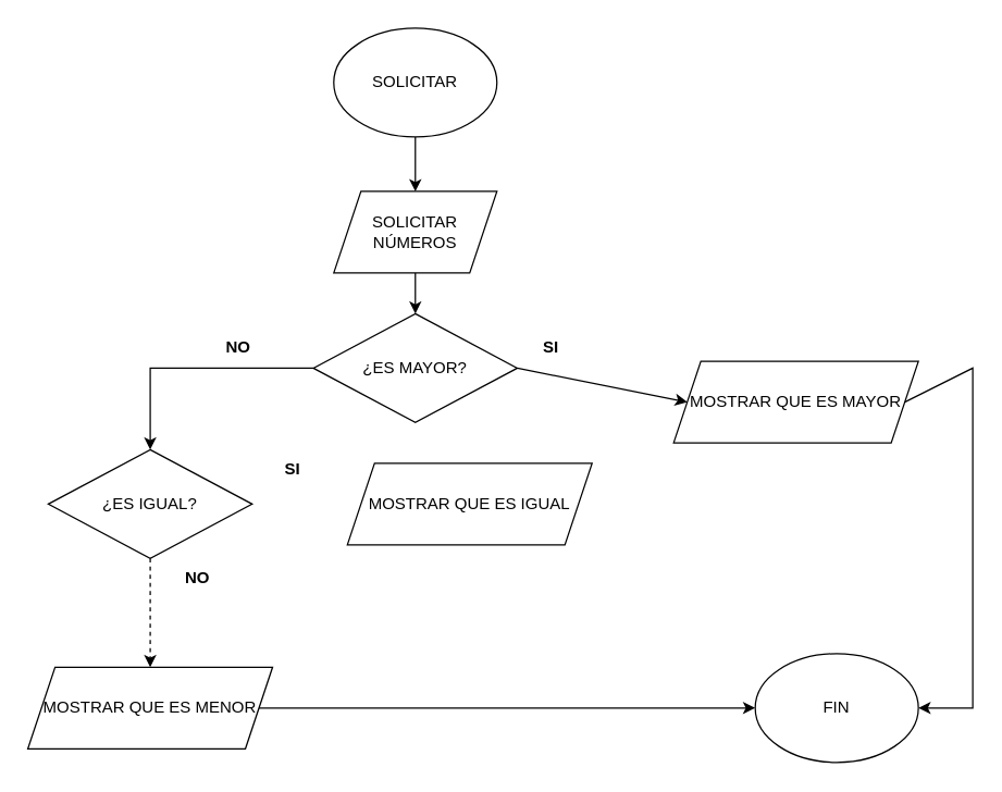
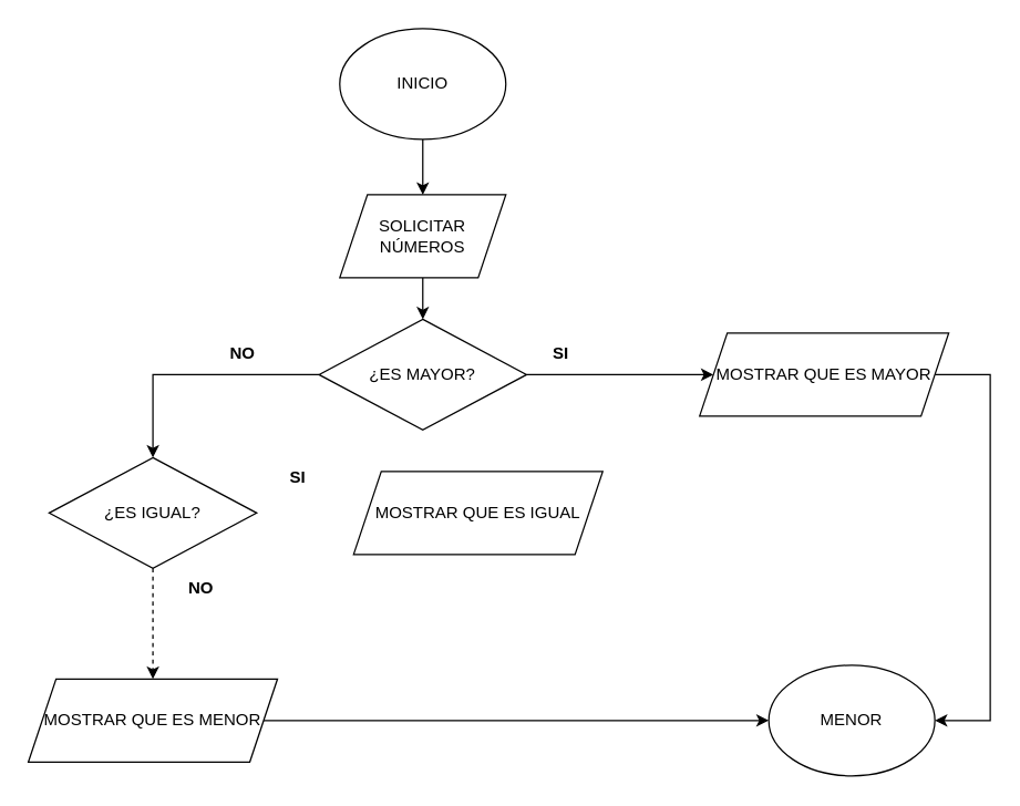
  <mxCell id="0" />
  <mxCell id="1" parent="0" />
- <mxCell id="2" value="SOLICITAR" style="ellipse;whiteSpace=wrap;html=1;" parent="1" vertex="1"><mxGeometry x="245" y="20" width="120" height="80" as="geometry" /></mxCell>
+ <mxCell id="2" value="INICIO" style="ellipse;whiteSpace=wrap;html=1;" parent="1" vertex="1"><mxGeometry x="245" y="20" width="120" height="80" as="geometry" /></mxCell>
  <mxCell id="3" value="¿ES MAYOR?" style="rhombus;whiteSpace=wrap;html=1;" parent="1" vertex="1"><mxGeometry x="230" y="230" width="150" height="80" as="geometry" /></mxCell>
- <mxCell id="4" value="FIN" style="ellipse;whiteSpace=wrap;html=1;" parent="1" vertex="1"><mxGeometry x="555" y="480" width="120" height="80" as="geometry" /></mxCell>
+ <mxCell id="4" value="MENOR" style="ellipse;whiteSpace=wrap;html=1;" parent="1" vertex="1"><mxGeometry x="555" y="480" width="120" height="80" as="geometry" /></mxCell>
  <mxCell id="5" value="" style="endArrow=classic;html=1;rounded=0;exitX=0.5;exitY=1;exitDx=0;exitDy=0;entryX=0.5;entryY=0;entryDx=0;entryDy=0;" parent="1" source="2" edge="1"><mxGeometry width="50" height="50" relative="1" as="geometry"><mxPoint x="315" y="450" as="sourcePoint" /><mxPoint x="305" y="140" as="targetPoint" /></mxGeometry></mxCell>
  <mxCell id="6" value="" style="endArrow=classic;html=1;rounded=0;exitX=0.5;exitY=1;exitDx=0;exitDy=0;entryX=0.5;entryY=0;entryDx=0;entryDy=0;" parent="1" source="15" target="3" edge="1"><mxGeometry width="50" height="50" relative="1" as="geometry"><mxPoint x="490" y="200" as="sourcePoint" /><mxPoint x="315" y="250" as="targetPoint" /></mxGeometry></mxCell>
  <mxCell id="7" value="" style="endArrow=classic;html=1;rounded=0;exitX=1;exitY=0.5;exitDx=0;exitDy=0;entryX=0;entryY=0.5;entryDx=0;entryDy=0;" parent="1" source="3" target="16" edge="1"><mxGeometry width="50" height="50" relative="1" as="geometry"><mxPoint x="375" y="280" as="sourcePoint" /><mxPoint x="535" y="270" as="targetPoint" /></mxGeometry></mxCell>
  <mxCell id="8" value="" style="endArrow=classic;html=1;rounded=0;exitX=1;exitY=0.5;exitDx=0;exitDy=0;entryX=0;entryY=0.5;entryDx=0;entryDy=0;" parent="1" source="20" target="4" edge="1"><mxGeometry width="50" height="50" relative="1" as="geometry"><mxPoint x="170" y="640" as="sourcePoint" /><mxPoint x="535" y="520" as="targetPoint" /></mxGeometry></mxCell>
  <mxCell id="9" value="" style="endArrow=classic;html=1;rounded=0;exitX=0.5;exitY=1;exitDx=0;exitDy=0;entryX=0.5;entryY=0;entryDx=0;entryDy=0;dashed=1;" parent="1" source="18" target="20" edge="1"><mxGeometry width="50" height="50" relative="1" as="geometry"><mxPoint x="339" y="605" as="sourcePoint" /><mxPoint x="110" y="480" as="targetPoint" /></mxGeometry></mxCell>
  <mxCell id="10" value="" style="endArrow=classic;html=1;rounded=0;entryX=1;entryY=0.5;entryDx=0;entryDy=0;exitX=1;exitY=0.5;exitDx=0;exitDy=0;" parent="1" source="16" target="4" edge="1"><mxGeometry width="50" height="50" relative="1" as="geometry"><mxPoint x="520" y="680" as="sourcePoint" /><mxPoint x="455" y="650" as="targetPoint" /><Array as="points"><mxPoint x="715" y="270" /><mxPoint x="715" y="520" /></Array></mxGeometry></mxCell>
  <mxCell id="11" value="&lt;b&gt;SI&lt;/b&gt;" style="text;html=1;align=center;verticalAlign=middle;whiteSpace=wrap;rounded=0;" parent="1" vertex="1"><mxGeometry x="375" y="240" width="60" height="30" as="geometry" /></mxCell>
  <mxCell id="12" value="&lt;b&gt;SI&lt;/b&gt;" style="text;html=1;align=center;verticalAlign=middle;whiteSpace=wrap;rounded=0;" parent="1" vertex="1"><mxGeometry x="185" y="330" width="60" height="30" as="geometry" /></mxCell>
  <mxCell id="13" value="&lt;b&gt;NO&lt;/b&gt;" style="text;html=1;align=center;verticalAlign=middle;whiteSpace=wrap;rounded=0;" parent="1" vertex="1"><mxGeometry x="145" y="240" width="60" height="30" as="geometry" /></mxCell>
  <mxCell id="14" value="&lt;b&gt;NO&lt;/b&gt;" style="text;html=1;align=center;verticalAlign=middle;whiteSpace=wrap;rounded=0;" parent="1" vertex="1"><mxGeometry x="115" y="410" width="60" height="30" as="geometry" /></mxCell>
  <mxCell id="15" value="SOLICITAR NÚMEROS" style="shape=parallelogram;perimeter=parallelogramPerimeter;whiteSpace=wrap;html=1;fixedSize=1;" parent="1" vertex="1"><mxGeometry x="245" y="140" width="120" height="60" as="geometry" /></mxCell>
- <mxCell id="16" value="MOSTRAR QUE ES MAYOR" style="shape=parallelogram;perimeter=parallelogramPerimeter;whiteSpace=wrap;html=1;fixedSize=1;" parent="1" vertex="1"><mxGeometry x="495" y="265" width="180" height="60" as="geometry" /></mxCell>
+ <mxCell id="16" value="MOSTRAR QUE ES MAYOR" style="shape=parallelogram;perimeter=parallelogramPerimeter;whiteSpace=wrap;html=1;fixedSize=1;" parent="1" vertex="1"><mxGeometry x="505" y="240" width="180" height="60" as="geometry" /></mxCell>
  <mxCell id="17" value="" style="endArrow=classic;html=1;rounded=0;exitX=0;exitY=0.5;exitDx=0;exitDy=0;entryX=0.5;entryY=0;entryDx=0;entryDy=0;" parent="1" source="3" target="18" edge="1"><mxGeometry width="50" height="50" relative="1" as="geometry"><mxPoint x="390" y="280" as="sourcePoint" /><mxPoint x="105" y="330" as="targetPoint" /><Array as="points"><mxPoint x="110" y="270" /></Array></mxGeometry></mxCell>
  <mxCell id="18" value="¿ES IGUAL?" style="rhombus;whiteSpace=wrap;html=1;" parent="1" vertex="1"><mxGeometry x="35" y="330" width="150" height="80" as="geometry" /></mxCell>
  <mxCell id="19" value="MOSTRAR QUE ES IGUAL" style="shape=parallelogram;perimeter=parallelogramPerimeter;whiteSpace=wrap;html=1;fixedSize=1;" parent="1" vertex="1"><mxGeometry x="255" y="340" width="180" height="60" as="geometry" /></mxCell>
  <mxCell id="20" value="MOSTRAR QUE ES MENOR" style="shape=parallelogram;perimeter=parallelogramPerimeter;whiteSpace=wrap;html=1;fixedSize=1;" parent="1" vertex="1"><mxGeometry x="20" y="490" width="180" height="60" as="geometry" /></mxCell>
